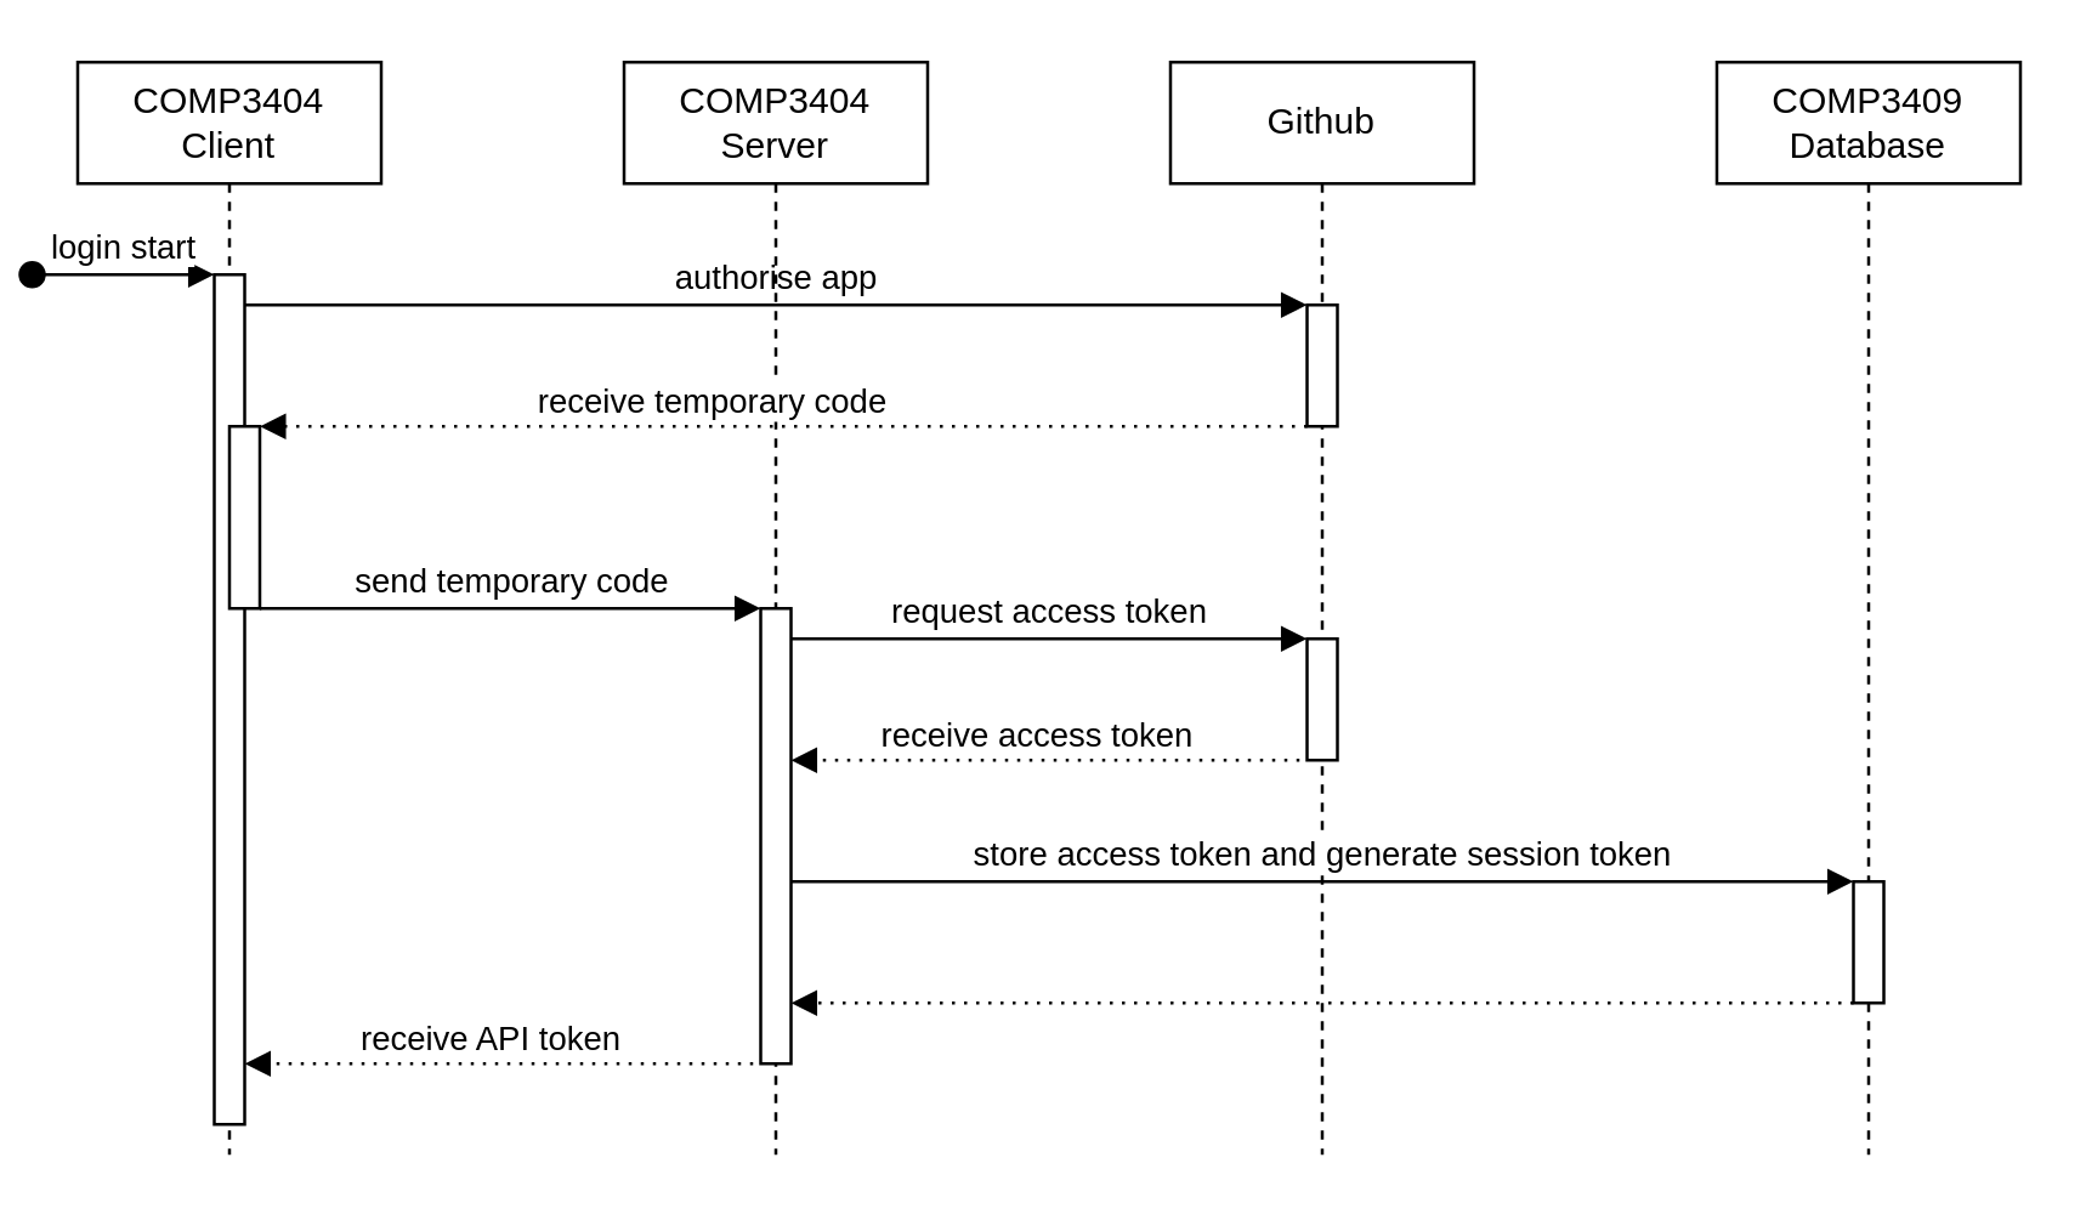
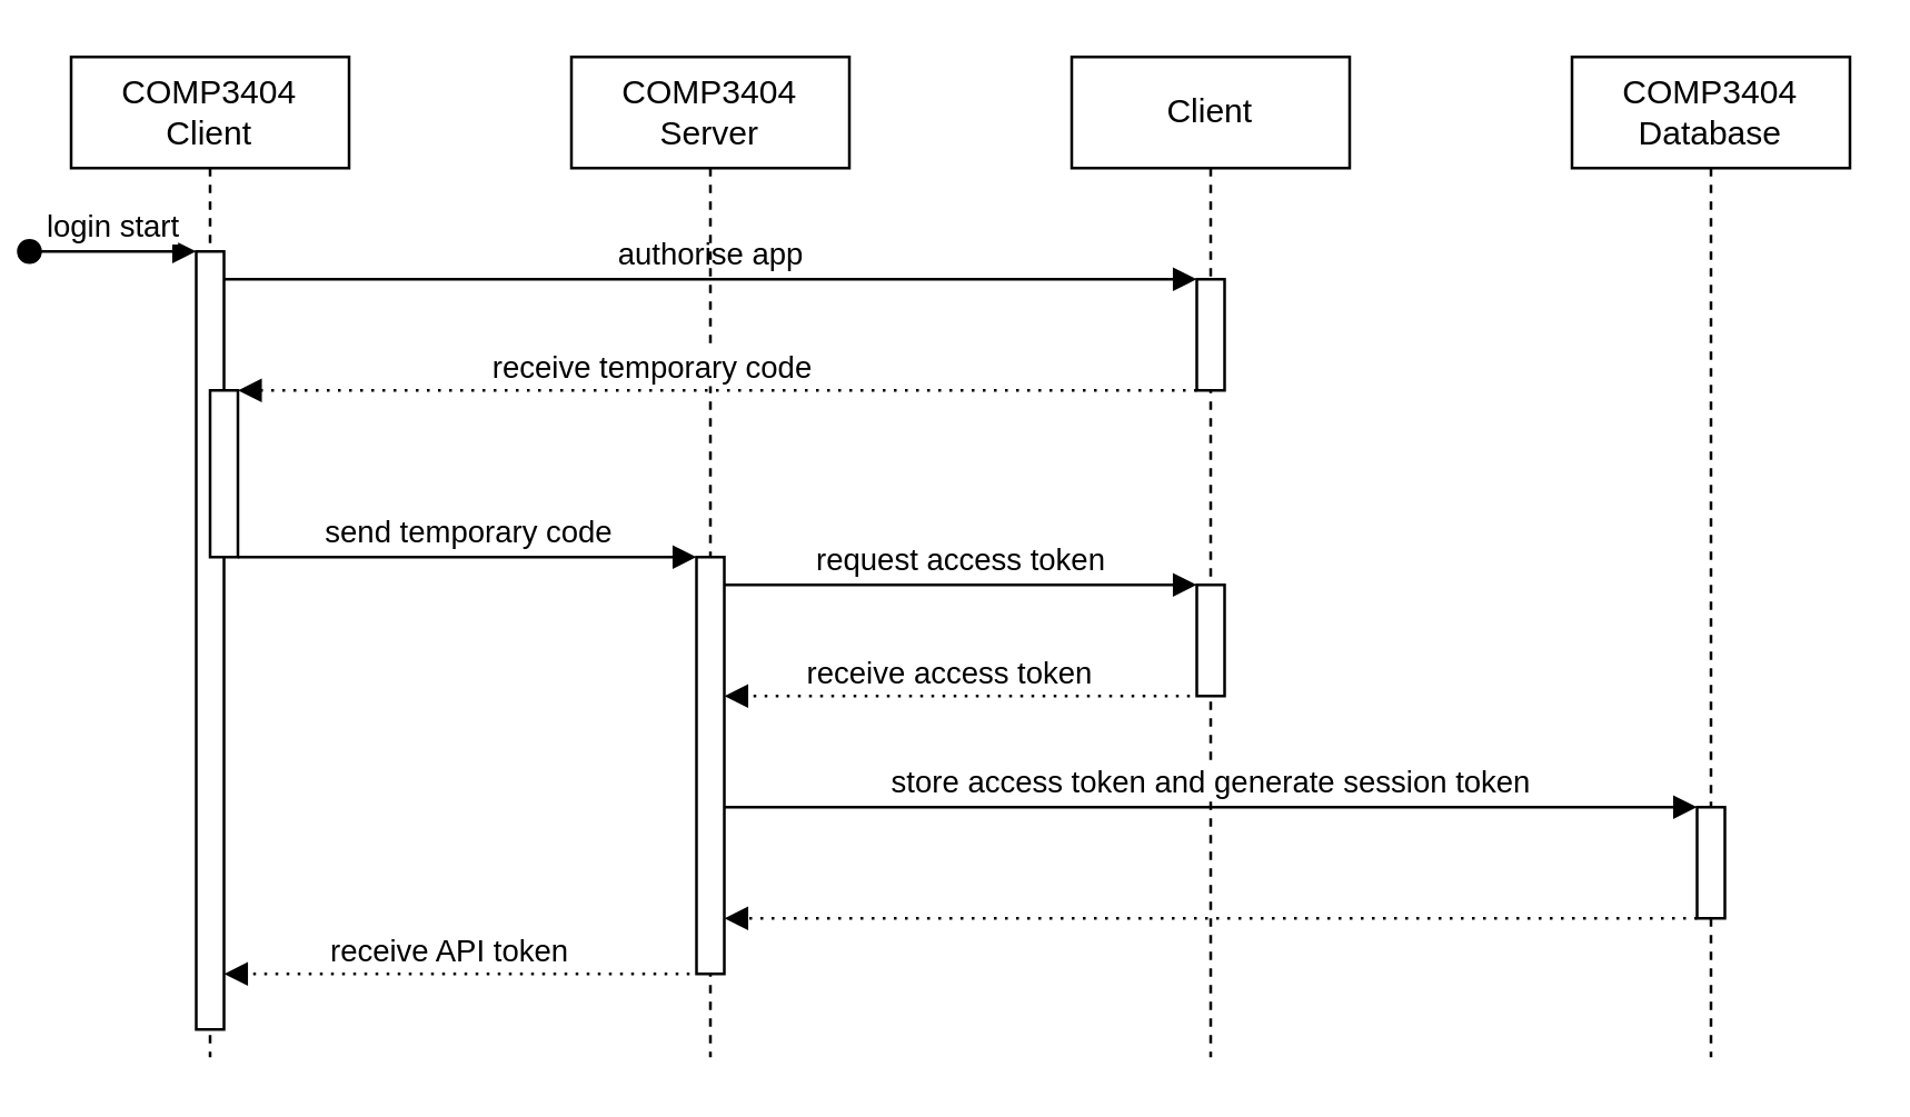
  <mxCell id="0" />
  <mxCell id="1" parent="0" />
  <mxCell id="2" value="COMP3404&lt;div&gt;Client&lt;/div&gt;" style="shape=umlLifeline;perimeter=lifelinePerimeter;whiteSpace=wrap;html=1;container=0;dropTarget=0;collapsible=0;recursiveResize=0;outlineConnect=0;portConstraint=eastwest;newEdgeStyle={&quot;edgeStyle&quot;:&quot;elbowEdgeStyle&quot;,&quot;elbow&quot;:&quot;vertical&quot;,&quot;curved&quot;:0,&quot;rounded&quot;:0};" parent="1" vertex="1"><mxGeometry x="20" y="20" width="100" height="360" as="geometry" /></mxCell>
  <mxCell id="3" value="" style="html=1;points=[];perimeter=orthogonalPerimeter;outlineConnect=0;targetShapes=umlLifeline;portConstraint=eastwest;newEdgeStyle={&quot;edgeStyle&quot;:&quot;elbowEdgeStyle&quot;,&quot;elbow&quot;:&quot;vertical&quot;,&quot;curved&quot;:0,&quot;rounded&quot;:0};" parent="2" vertex="1"><mxGeometry x="45" y="70" width="10" height="280" as="geometry" /></mxCell>
  <mxCell id="4" value="login start" style="html=1;verticalAlign=bottom;startArrow=oval;endArrow=block;startSize=8;edgeStyle=elbowEdgeStyle;elbow=vertical;curved=0;rounded=0;" parent="2" target="3" edge="1"><mxGeometry relative="1" as="geometry"><mxPoint x="-15" y="70" as="sourcePoint" /></mxGeometry></mxCell>
  <mxCell id="5" value="" style="html=1;points=[];perimeter=orthogonalPerimeter;outlineConnect=0;targetShapes=umlLifeline;portConstraint=eastwest;newEdgeStyle={&quot;edgeStyle&quot;:&quot;elbowEdgeStyle&quot;,&quot;elbow&quot;:&quot;vertical&quot;,&quot;curved&quot;:0,&quot;rounded&quot;:0};" parent="2" vertex="1"><mxGeometry x="50" y="120" width="10" height="60" as="geometry" /></mxCell>
- <mxCell id="6" value="Github" style="shape=umlLifeline;perimeter=lifelinePerimeter;whiteSpace=wrap;html=1;container=0;dropTarget=0;collapsible=0;recursiveResize=0;outlineConnect=0;portConstraint=eastwest;newEdgeStyle={&quot;edgeStyle&quot;:&quot;elbowEdgeStyle&quot;,&quot;elbow&quot;:&quot;vertical&quot;,&quot;curved&quot;:0,&quot;rounded&quot;:0};" parent="1" vertex="1"><mxGeometry x="380" y="20" width="100" height="360" as="geometry" /></mxCell>
+ <mxCell id="6" value="Client" style="shape=umlLifeline;perimeter=lifelinePerimeter;whiteSpace=wrap;html=1;container=0;dropTarget=0;collapsible=0;recursiveResize=0;outlineConnect=0;portConstraint=eastwest;newEdgeStyle={&quot;edgeStyle&quot;:&quot;elbowEdgeStyle&quot;,&quot;elbow&quot;:&quot;vertical&quot;,&quot;curved&quot;:0,&quot;rounded&quot;:0};" parent="1" vertex="1"><mxGeometry x="380" y="20" width="100" height="360" as="geometry" /></mxCell>
  <mxCell id="7" value="" style="html=1;points=[];perimeter=orthogonalPerimeter;outlineConnect=0;targetShapes=umlLifeline;portConstraint=eastwest;newEdgeStyle={&quot;edgeStyle&quot;:&quot;elbowEdgeStyle&quot;,&quot;elbow&quot;:&quot;vertical&quot;,&quot;curved&quot;:0,&quot;rounded&quot;:0};" parent="6" vertex="1"><mxGeometry x="45" y="80" width="10" height="40" as="geometry" /></mxCell>
  <mxCell id="8" value="" style="html=1;points=[];perimeter=orthogonalPerimeter;outlineConnect=0;targetShapes=umlLifeline;portConstraint=eastwest;newEdgeStyle={&quot;edgeStyle&quot;:&quot;elbowEdgeStyle&quot;,&quot;elbow&quot;:&quot;vertical&quot;,&quot;curved&quot;:0,&quot;rounded&quot;:0};" vertex="1" parent="6"><mxGeometry x="45" y="190" width="10" height="40" as="geometry" /></mxCell>
  <mxCell id="9" value="authorise app" style="html=1;verticalAlign=bottom;endArrow=block;edgeStyle=elbowEdgeStyle;elbow=vertical;curved=0;rounded=0;" parent="1" source="3" target="7" edge="1"><mxGeometry x="0.002" relative="1" as="geometry"><mxPoint x="175" y="110" as="sourcePoint" /><Array as="points"><mxPoint x="160" y="100" /></Array><mxPoint as="offset" /></mxGeometry></mxCell>
  <mxCell id="10" value="COMP3404 Server" style="shape=umlLifeline;perimeter=lifelinePerimeter;whiteSpace=wrap;html=1;container=0;dropTarget=0;collapsible=0;recursiveResize=0;outlineConnect=0;portConstraint=eastwest;newEdgeStyle={&quot;edgeStyle&quot;:&quot;elbowEdgeStyle&quot;,&quot;elbow&quot;:&quot;vertical&quot;,&quot;curved&quot;:0,&quot;rounded&quot;:0};" vertex="1" parent="1"><mxGeometry x="200" y="20" width="100" height="360" as="geometry" /></mxCell>
  <mxCell id="11" value="" style="html=1;points=[];perimeter=orthogonalPerimeter;outlineConnect=0;targetShapes=umlLifeline;portConstraint=eastwest;newEdgeStyle={&quot;edgeStyle&quot;:&quot;elbowEdgeStyle&quot;,&quot;elbow&quot;:&quot;vertical&quot;,&quot;curved&quot;:0,&quot;rounded&quot;:0};" vertex="1" parent="10"><mxGeometry x="45" y="180" width="10" height="150" as="geometry" /></mxCell>
- <mxCell id="12" value="COMP3409 Database" style="shape=umlLifeline;perimeter=lifelinePerimeter;whiteSpace=wrap;html=1;container=0;dropTarget=0;collapsible=0;recursiveResize=0;outlineConnect=0;portConstraint=eastwest;newEdgeStyle={&quot;edgeStyle&quot;:&quot;elbowEdgeStyle&quot;,&quot;elbow&quot;:&quot;vertical&quot;,&quot;curved&quot;:0,&quot;rounded&quot;:0};" vertex="1" parent="1"><mxGeometry x="560" y="20" width="100" height="360" as="geometry" /></mxCell>
+ <mxCell id="12" value="COMP3404 Database" style="shape=umlLifeline;perimeter=lifelinePerimeter;whiteSpace=wrap;html=1;container=0;dropTarget=0;collapsible=0;recursiveResize=0;outlineConnect=0;portConstraint=eastwest;newEdgeStyle={&quot;edgeStyle&quot;:&quot;elbowEdgeStyle&quot;,&quot;elbow&quot;:&quot;vertical&quot;,&quot;curved&quot;:0,&quot;rounded&quot;:0};" vertex="1" parent="1"><mxGeometry x="560" y="20" width="100" height="360" as="geometry" /></mxCell>
  <mxCell id="13" value="" style="html=1;points=[];perimeter=orthogonalPerimeter;outlineConnect=0;targetShapes=umlLifeline;portConstraint=eastwest;newEdgeStyle={&quot;edgeStyle&quot;:&quot;elbowEdgeStyle&quot;,&quot;elbow&quot;:&quot;vertical&quot;,&quot;curved&quot;:0,&quot;rounded&quot;:0};" vertex="1" parent="12"><mxGeometry x="45" y="270" width="10" height="40" as="geometry" /></mxCell>
  <mxCell id="14" value="" style="endArrow=block;dashed=1;html=1;dashPattern=1 3;strokeWidth=1;rounded=0;startArrow=none;startFill=0;endFill=1;" edge="1" parent="1" source="7" target="5"><mxGeometry width="50" height="50" relative="1" as="geometry"><mxPoint x="320" y="220" as="sourcePoint" /><mxPoint x="140" y="160" as="targetPoint" /></mxGeometry></mxCell>
  <mxCell id="15" value="receive temporary code" style="edgeLabel;html=1;align=center;verticalAlign=bottom;resizable=0;points=[];" vertex="1" connectable="0" parent="14"><mxGeometry x="0.248" y="2" relative="1" as="geometry"><mxPoint x="18" y="-2" as="offset" /></mxGeometry></mxCell>
  <mxCell id="16" value="send temporary code" style="html=1;verticalAlign=bottom;endArrow=block;edgeStyle=elbowEdgeStyle;elbow=vertical;curved=0;rounded=0;" edge="1" parent="1" target="11"><mxGeometry x="0.002" relative="1" as="geometry"><mxPoint x="80" y="200" as="sourcePoint" /><Array as="points"><mxPoint x="165" y="200" /></Array><mxPoint x="250" y="200" as="targetPoint" /><mxPoint as="offset" /></mxGeometry></mxCell>
  <mxCell id="17" value="request access token" style="html=1;verticalAlign=bottom;endArrow=block;edgeStyle=elbowEdgeStyle;elbow=vertical;curved=0;rounded=0;" edge="1" parent="1" source="11" target="8"><mxGeometry x="0.002" relative="1" as="geometry"><mxPoint x="260" y="210" as="sourcePoint" /><Array as="points"><mxPoint x="345" y="210" /></Array><mxPoint x="425" y="210" as="targetPoint" /><mxPoint as="offset" /></mxGeometry></mxCell>
  <mxCell id="18" value="" style="endArrow=block;dashed=1;html=1;dashPattern=1 3;strokeWidth=1;rounded=0;startArrow=none;startFill=0;endFill=1;" edge="1" parent="1" target="11"><mxGeometry width="50" height="50" relative="1" as="geometry"><mxPoint x="422.5" y="250" as="sourcePoint" /><mxPoint x="340" y="300" as="targetPoint" /></mxGeometry></mxCell>
  <mxCell id="19" value="receive access token" style="edgeLabel;html=1;align=center;verticalAlign=bottom;resizable=0;points=[];" vertex="1" connectable="0" parent="18"><mxGeometry x="0.248" y="2" relative="1" as="geometry"><mxPoint x="18" y="-2" as="offset" /></mxGeometry></mxCell>
  <mxCell id="20" value="store access token and generate session token" style="html=1;verticalAlign=bottom;endArrow=block;edgeStyle=elbowEdgeStyle;elbow=vertical;curved=0;rounded=0;" edge="1" parent="1" source="11" target="13"><mxGeometry x="0.002" relative="1" as="geometry"><mxPoint x="265" y="290" as="sourcePoint" /><Array as="points"><mxPoint x="355" y="290" /></Array><mxPoint x="435" y="290" as="targetPoint" /><mxPoint as="offset" /></mxGeometry></mxCell>
  <mxCell id="21" value="" style="endArrow=block;dashed=1;html=1;dashPattern=1 3;strokeWidth=1;rounded=0;startArrow=none;startFill=0;endFill=1;" edge="1" parent="1"><mxGeometry width="50" height="50" relative="1" as="geometry"><mxPoint x="605" y="330" as="sourcePoint" /><mxPoint x="255" y="330" as="targetPoint" /></mxGeometry></mxCell>
  <mxCell id="22" value="" style="endArrow=block;dashed=1;html=1;dashPattern=1 3;strokeWidth=1;rounded=0;startArrow=none;startFill=0;endFill=1;" edge="1" parent="1"><mxGeometry width="50" height="50" relative="1" as="geometry"><mxPoint x="242.5" y="350" as="sourcePoint" /><mxPoint x="75" y="350" as="targetPoint" /></mxGeometry></mxCell>
  <mxCell id="23" value="receive API token" style="edgeLabel;html=1;align=center;verticalAlign=bottom;resizable=0;points=[];" vertex="1" connectable="0" parent="22"><mxGeometry x="0.248" y="2" relative="1" as="geometry"><mxPoint x="18" y="-2" as="offset" /></mxGeometry></mxCell>
